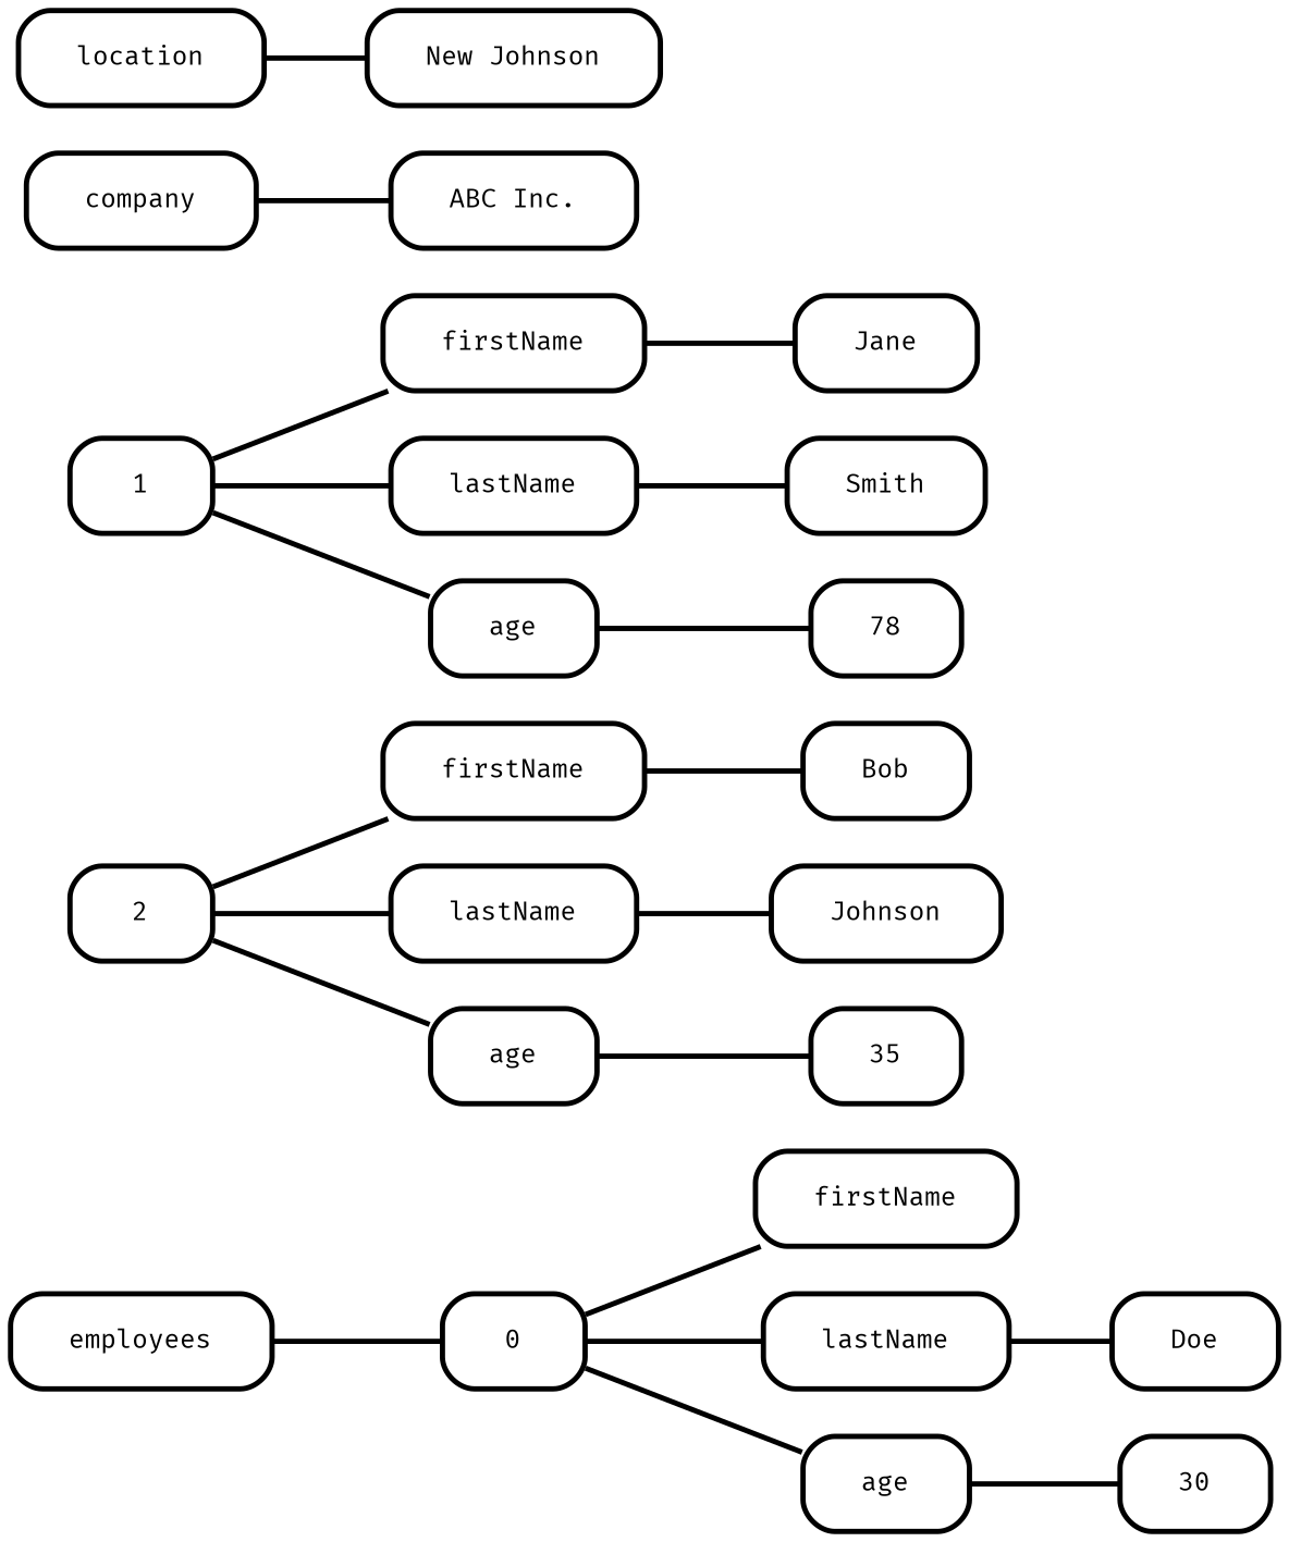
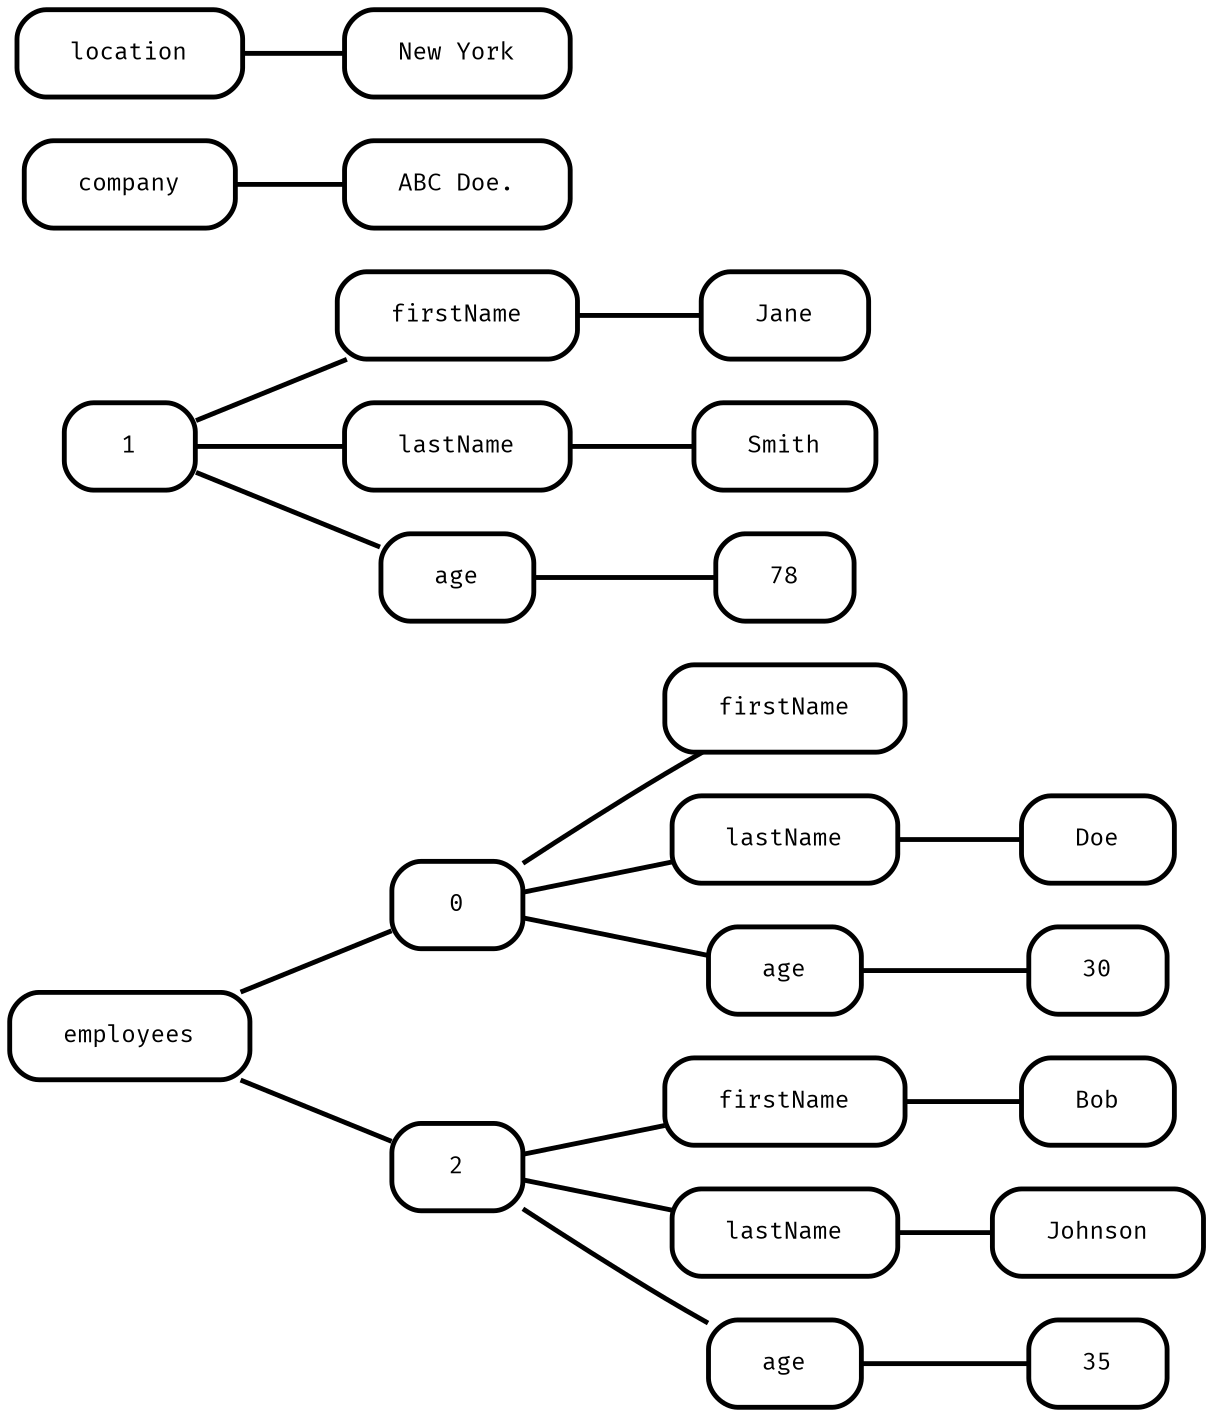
  digraph {
    rankdir=LR
    node [fillcolor="#fafafa" fontname="Fira Mono" fontsize=10 margin="0.3,0.1" penwidth=2.0 shape=box style=rounded]
    edge [arrowhead=none penwidth=2.0]
    n1 [label=employees]
    n2 [label=0]
    n3 [label=2]
    n4 [label=firstName]
    n5 [label=lastName]
    n6 [label=age]
    n7 [label=1]
    n8 [label=firstName]
    n9 [label=lastName]
    n10 [label=age]
    n11 [label=firstName]
    n12 [label=lastName]
    n13 [label=age]
    n14 [label=company]
-   n15 [label="ABC Inc."]
+   n15 [label="ABC Doe."]
    n16 [label=location]
-   n17 [label="New Johnson"]
+   n17 [label="New York"]
    n18 [label=Doe]
    n19 [label=30]
    n20 [label=Jane]
    n21 [label=Smith]
    n22 [label=78]
    n23 [label=Bob]
    n24 [label=Johnson]
    n25 [label=35]
    n1 -> n2
+   n1 -> n3
    n2 -> n4
    n2 -> n5
    n2 -> n6
    n3 -> n11
    n3 -> n12
    n3 -> n13
    n5 -> n18
    n6 -> n19
    n7 -> n8
    n7 -> n9
    n7 -> n10
    n8 -> n20
    n9 -> n21
    n10 -> n22
    n11 -> n23
    n12 -> n24
    n13 -> n25
    n14 -> n15
    n16 -> n17
  }
